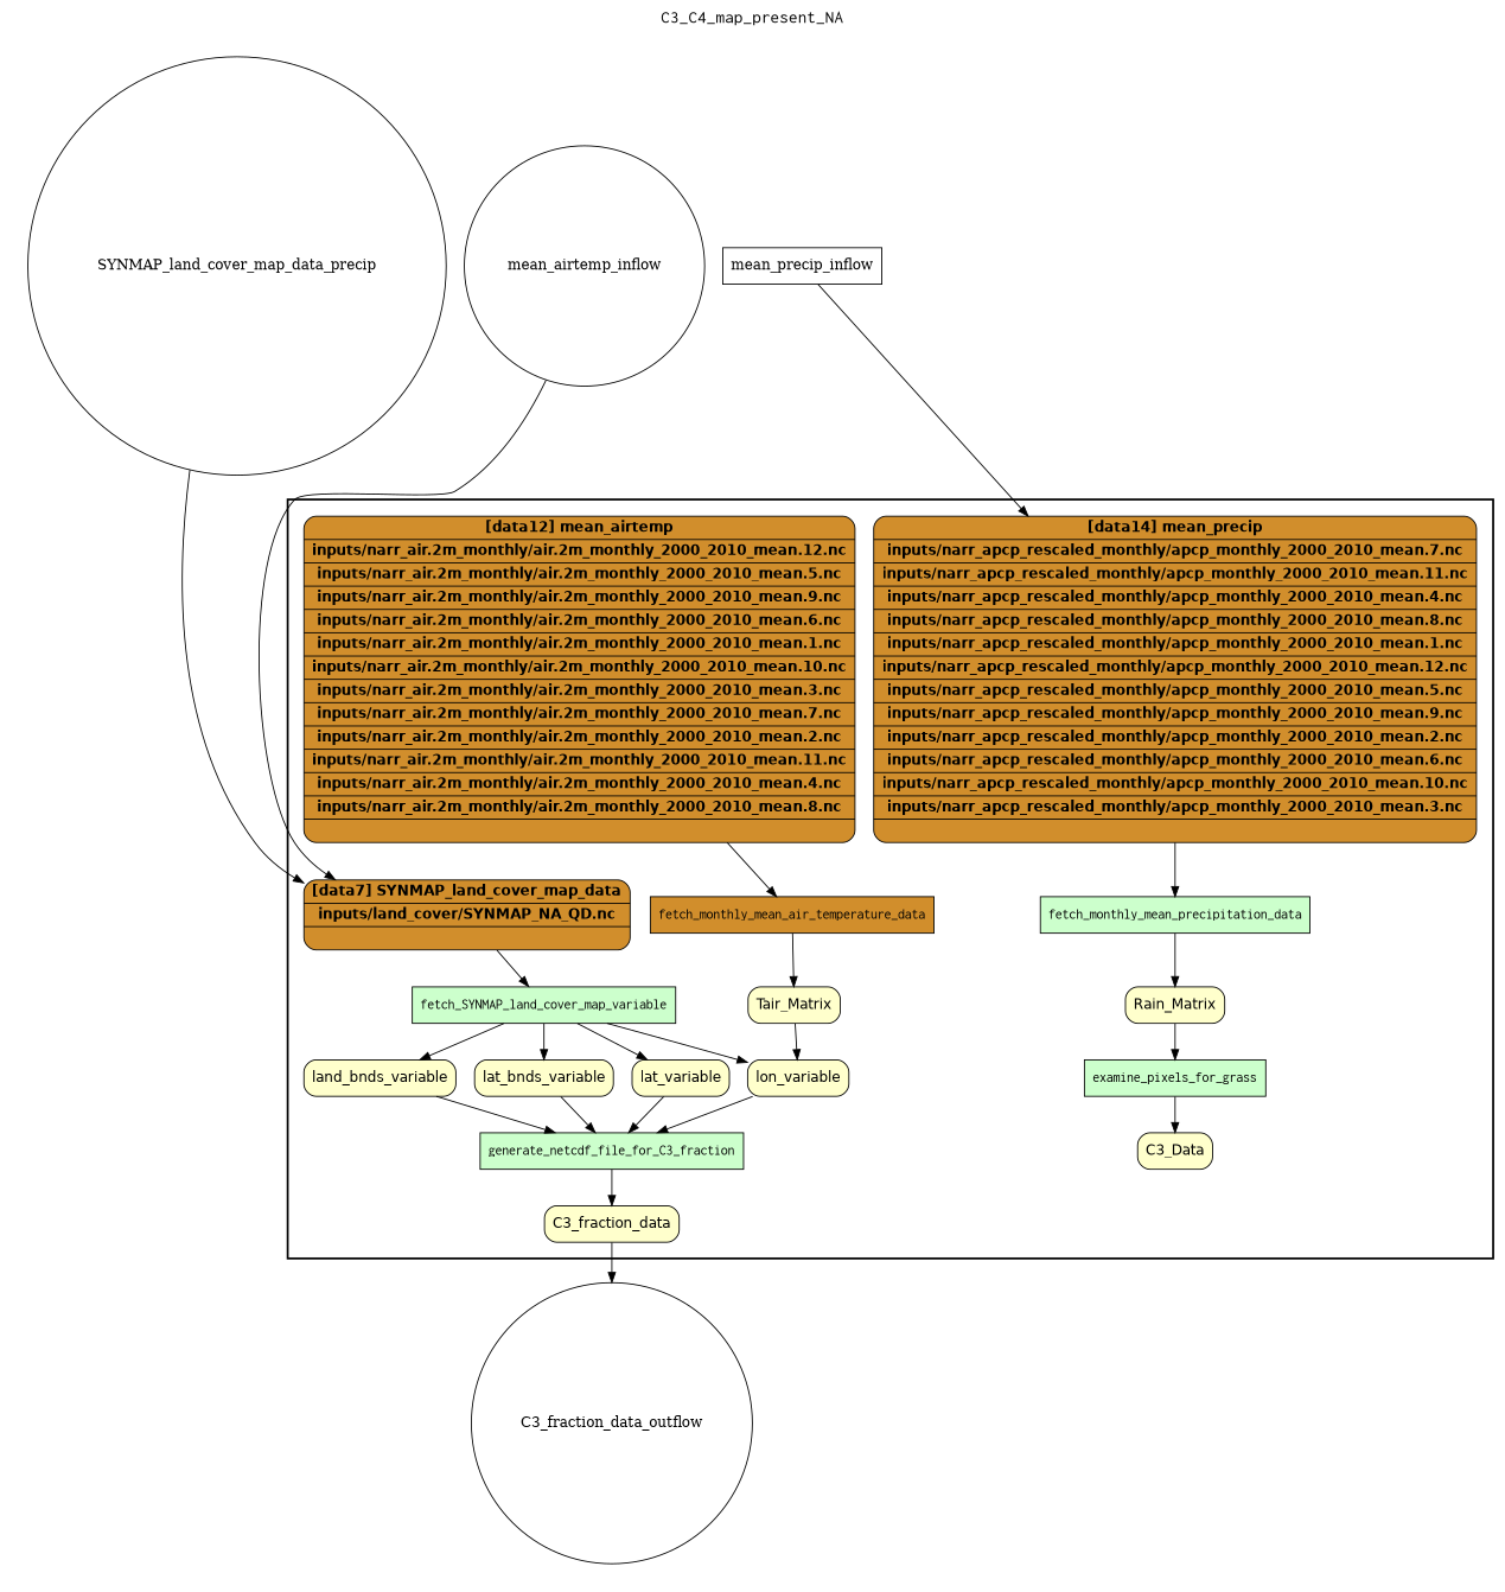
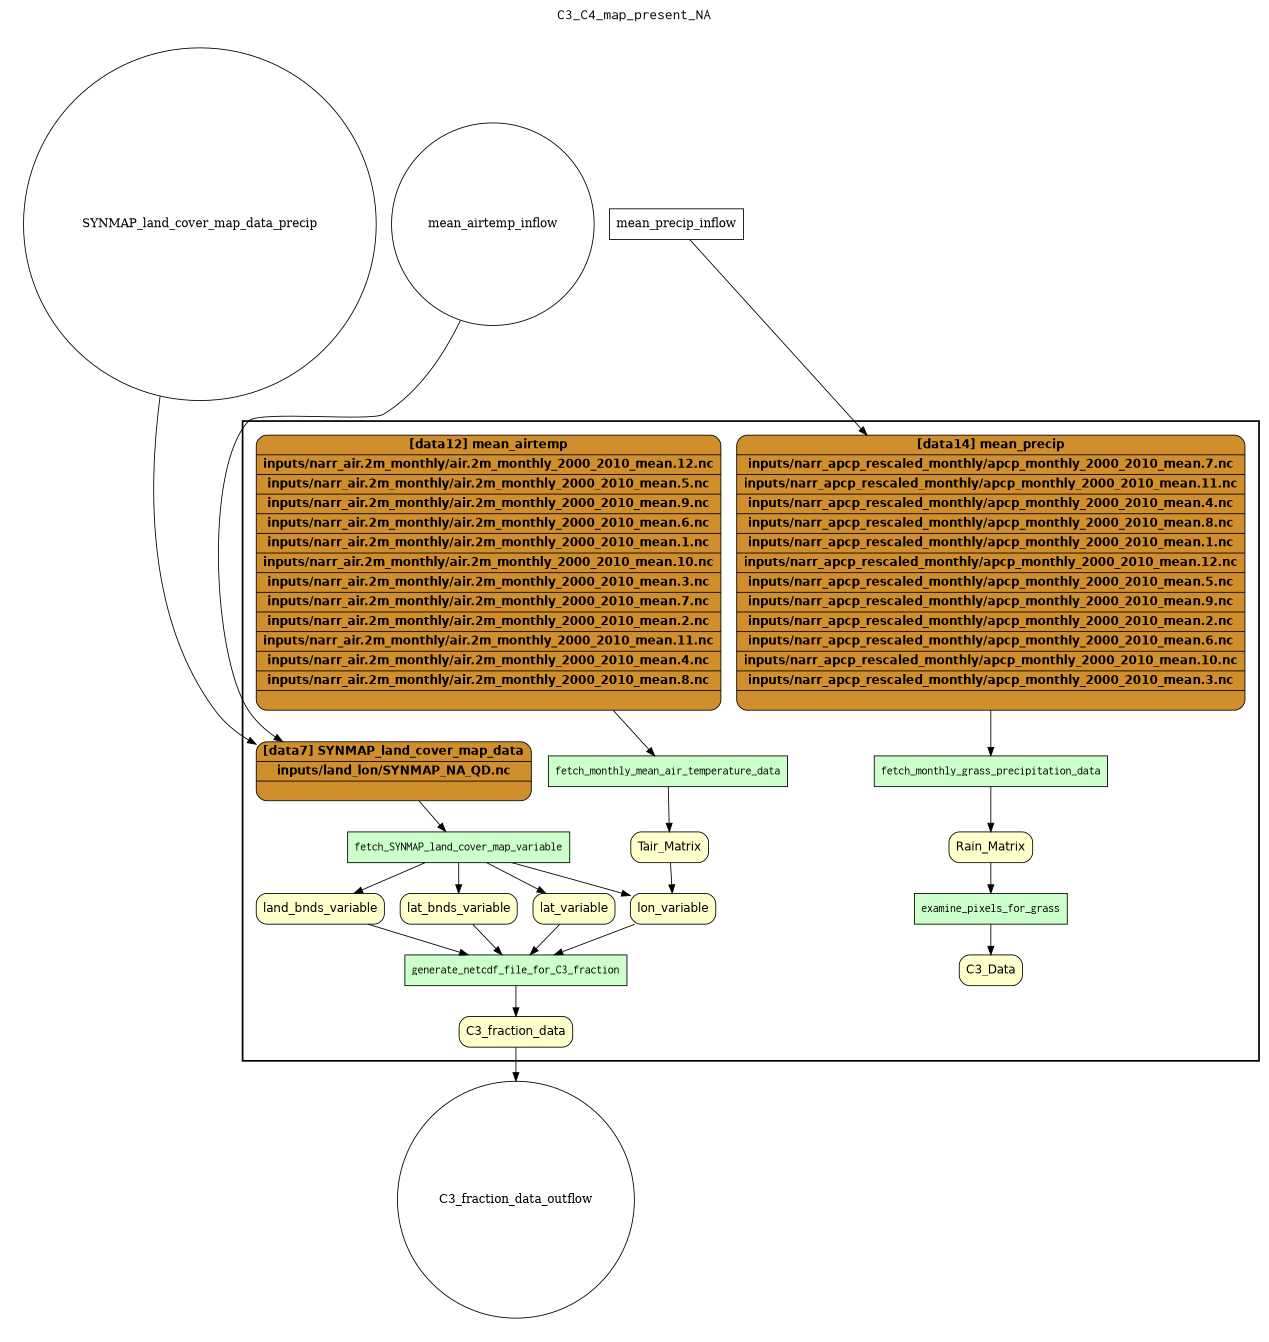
  digraph {
    fontname=Courier
    fontsize=18
    label=C3_C4_map_present_NA
    labelloc=t
    rankdir=TB
    node [fillcolor="#FFFFCC" fontname=Helvetica peripheries=1 shape=box style="rounded,filled"]
    examine_pixels_for_grass [fillcolor="#CCFFCC" fontname=Courier style=filled]
    fetch_SYNMAP_land_cover_map_variable [fillcolor="#CCFFCC" fontname=Courier style=filled]
-   fetch_monthly_mean_precipitation_data [fillcolor="#CCFFCC" fontname=Courier style=filled]
-   fetch_monthly_mean_air_temperature_data [fillcolor="#D18E2C" fontname=Courier style=filled]
+   fetch_monthly_mean_precipitation_data [fillcolor="#CCFFCC" fontname=Courier style=filled label=fetch_monthly_grass_precipitation_data]
+   fetch_monthly_mean_air_temperature_data [fillcolor="#CCFFCC" fontname=Courier style=filled]
    generate_netcdf_file_for_C3_fraction [fillcolor="#CCFFCC" fontname=Courier style=filled]
    lon_variable
    lat_variable
    n8 [label=land_bnds_variable]
    lat_bnds_variable
    Tair_Matrix
    Rain_Matrix
    C3_Data
    C3_fraction_data
-   n14 [fillcolor="#D18E2C" fontname="Helvetica-Bold" label="{<f0> [data7] SYNMAP_land_cover_map_data |<f1>inputs/land_cover/SYNMAP_NA_QD.nc|}" rankdir=LR shape=record]
+   n14 [fillcolor="#D18E2C" fontname="Helvetica-Bold" label="{<f0> [data7] SYNMAP_land_cover_map_data |<f1>inputs/land_lon/SYNMAP_NA_QD.nc|}" rankdir=LR shape=record]
    n15 [fillcolor="#D18E2C" fontname="Helvetica-Bold" label="{<f0> [data12] mean_airtemp |<f1>inputs/narr_air.2m_monthly/air.2m_monthly_2000_2010_mean.12.nc|inputs/narr_air.2m_monthly/air.2m_monthly_2000_2010_mean.5.nc|inputs/narr_air.2m_monthly/air.2m_monthly_2000_2010_mean.9.nc|inputs/narr_air.2m_monthly/air.2m_monthly_2000_2010_mean.6.nc|inputs/narr_air.2m_monthly/air.2m_monthly_2000_2010_mean.1.nc|inputs/narr_air.2m_monthly/air.2m_monthly_2000_2010_mean.10.nc|inputs/narr_air.2m_monthly/air.2m_monthly_2000_2010_mean.3.nc|inputs/narr_air.2m_monthly/air.2m_monthly_2000_2010_mean.7.nc|inputs/narr_air.2m_monthly/air.2m_monthly_2000_2010_mean.2.nc|inputs/narr_air.2m_monthly/air.2m_monthly_2000_2010_mean.11.nc|inputs/narr_air.2m_monthly/air.2m_monthly_2000_2010_mean.4.nc|inputs/narr_air.2m_monthly/air.2m_monthly_2000_2010_mean.8.nc|}" rankdir=LR shape=record]
    n16 [fillcolor="#D18E2C" fontname="Helvetica-Bold" label="{<f0> [data14] mean_precip |<f1>inputs/narr_apcp_rescaled_monthly/apcp_monthly_2000_2010_mean.7.nc|inputs/narr_apcp_rescaled_monthly/apcp_monthly_2000_2010_mean.11.nc|inputs/narr_apcp_rescaled_monthly/apcp_monthly_2000_2010_mean.4.nc|inputs/narr_apcp_rescaled_monthly/apcp_monthly_2000_2010_mean.8.nc|inputs/narr_apcp_rescaled_monthly/apcp_monthly_2000_2010_mean.1.nc|inputs/narr_apcp_rescaled_monthly/apcp_monthly_2000_2010_mean.12.nc|inputs/narr_apcp_rescaled_monthly/apcp_monthly_2000_2010_mean.5.nc|inputs/narr_apcp_rescaled_monthly/apcp_monthly_2000_2010_mean.9.nc|inputs/narr_apcp_rescaled_monthly/apcp_monthly_2000_2010_mean.2.nc|inputs/narr_apcp_rescaled_monthly/apcp_monthly_2000_2010_mean.6.nc|inputs/narr_apcp_rescaled_monthly/apcp_monthly_2000_2010_mean.10.nc|inputs/narr_apcp_rescaled_monthly/apcp_monthly_2000_2010_mean.3.nc|}" rankdir=LR shape=record]
    C3_fraction_data_outflow [fillcolor="#FFFFFF" shape=circle width=0.2 fontname="" style=""]
    n18 [fillcolor="#FFFFFF" label=SYNMAP_land_cover_map_data_precip shape=circle width=0.2 fontname="" style=""]
    mean_airtemp_inflow [fillcolor="#FFFFFF" shape=circle width=0.2 fontname="" style=""]
    mean_precip_inflow [fillcolor="#FFFFFF" width=0.2 fontname="" style=""]
    subgraph cluster_1 {
      color=black
      label=""
      penwidth=2
      subgraph cluster_2 {
        color=white
        label=""
        penwidth=2
        examine_pixels_for_grass
        fetch_SYNMAP_land_cover_map_variable
        fetch_monthly_mean_precipitation_data
        fetch_monthly_mean_air_temperature_data
        generate_netcdf_file_for_C3_fraction
        lon_variable
        lat_variable
        n8
        lat_bnds_variable
        Tair_Matrix
        Rain_Matrix
        C3_Data
        C3_fraction_data
        n14
        n15
        n16
      }
    }
    subgraph cluster_3 {
      color=white
      label=""
      penwidth=2
      subgraph cluster_4 {
        color=white
        label=""
        penwidth=2
        n18
        mean_airtemp_inflow
        mean_precip_inflow
      }
    }
    subgraph cluster_5 {
      color=white
      label=""
      penwidth=2
      subgraph cluster_6 {
        color=white
        label=""
        penwidth=2
        C3_fraction_data_outflow
      }
    }
    examine_pixels_for_grass -> C3_Data
    fetch_SYNMAP_land_cover_map_variable -> lon_variable
    fetch_SYNMAP_land_cover_map_variable -> lat_variable
    fetch_SYNMAP_land_cover_map_variable -> n8
    fetch_SYNMAP_land_cover_map_variable -> lat_bnds_variable
    fetch_monthly_mean_precipitation_data -> Rain_Matrix
    fetch_monthly_mean_air_temperature_data -> Tair_Matrix
    generate_netcdf_file_for_C3_fraction -> C3_fraction_data
    lon_variable -> generate_netcdf_file_for_C3_fraction
    lat_variable -> generate_netcdf_file_for_C3_fraction
    n8 -> generate_netcdf_file_for_C3_fraction
    lat_bnds_variable -> generate_netcdf_file_for_C3_fraction
    Tair_Matrix -> lon_variable
    Rain_Matrix -> examine_pixels_for_grass
    C3_fraction_data -> C3_fraction_data_outflow
    n14 -> fetch_SYNMAP_land_cover_map_variable
    n15 -> fetch_monthly_mean_air_temperature_data
    n16 -> fetch_monthly_mean_precipitation_data
    n18 -> n14
    mean_airtemp_inflow -> n14
    mean_precip_inflow -> n16
  }
